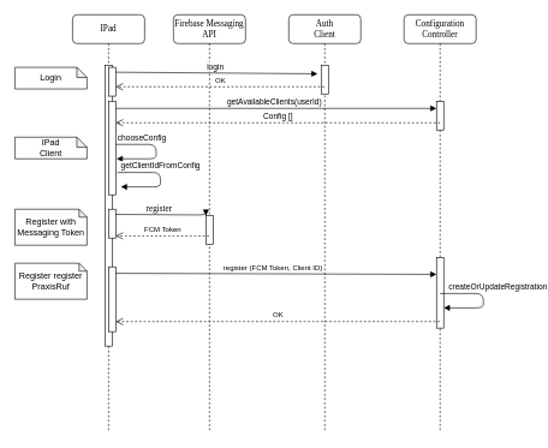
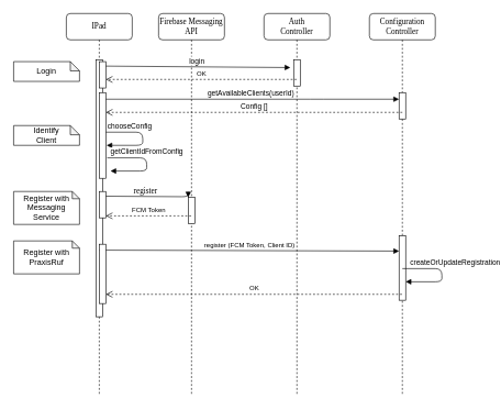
  <mxCell id="0" />
  <mxCell id="1" parent="0" />
  <mxCell id="2" value="Firebase Messaging API" style="shape=umlLifeline;perimeter=lifelinePerimeter;whiteSpace=wrap;html=1;container=1;collapsible=0;recursiveResize=0;outlineConnect=0;rounded=1;shadow=0;comic=0;labelBackgroundColor=none;strokeWidth=1;fontFamily=Verdana;fontSize=12;align=center;" parent="1" vertex="1"><mxGeometry x="240" y="20" width="100" height="580" as="geometry" /></mxCell>
  <mxCell id="3" value="" style="html=1;points=[];perimeter=orthogonalPerimeter;rounded=0;shadow=0;comic=0;labelBackgroundColor=none;strokeWidth=1;fontFamily=Verdana;fontSize=12;align=center;" parent="2" vertex="1"><mxGeometry x="45" y="279" width="10" height="40" as="geometry" /></mxCell>
- <mxCell id="4" value="Auth&lt;br&gt;Client" style="shape=umlLifeline;perimeter=lifelinePerimeter;whiteSpace=wrap;html=1;container=1;collapsible=0;recursiveResize=0;outlineConnect=0;rounded=1;shadow=0;comic=0;labelBackgroundColor=none;strokeWidth=1;fontFamily=Verdana;fontSize=12;align=center;" parent="1" vertex="1"><mxGeometry x="400" y="20" width="100" height="580" as="geometry" /></mxCell>
+ <mxCell id="4" value="Auth&lt;br&gt;Controller" style="shape=umlLifeline;perimeter=lifelinePerimeter;whiteSpace=wrap;html=1;container=1;collapsible=0;recursiveResize=0;outlineConnect=0;rounded=1;shadow=0;comic=0;labelBackgroundColor=none;strokeWidth=1;fontFamily=Verdana;fontSize=12;align=center;" parent="1" vertex="1"><mxGeometry x="400" y="20" width="100" height="580" as="geometry" /></mxCell>
  <mxCell id="5" value="" style="html=1;points=[];perimeter=orthogonalPerimeter;rounded=0;shadow=0;comic=0;labelBackgroundColor=none;strokeWidth=1;fontFamily=Verdana;fontSize=12;align=center;" parent="4" vertex="1"><mxGeometry x="45" y="70" width="10" height="40" as="geometry" /></mxCell>
  <mxCell id="6" value="IPad" style="shape=umlLifeline;perimeter=lifelinePerimeter;whiteSpace=wrap;html=1;container=1;collapsible=0;recursiveResize=0;outlineConnect=0;rounded=1;shadow=0;comic=0;labelBackgroundColor=none;strokeWidth=1;fontFamily=Verdana;fontSize=12;align=center;" parent="1" vertex="1"><mxGeometry x="100" y="20" width="100" height="580" as="geometry" /></mxCell>
  <mxCell id="7" value="" style="html=1;points=[];perimeter=orthogonalPerimeter;rounded=0;shadow=0;comic=0;labelBackgroundColor=none;strokeWidth=1;fontFamily=Verdana;fontSize=12;align=center;" parent="6" vertex="1"><mxGeometry x="45" y="70" width="10" height="390" as="geometry" /></mxCell>
  <mxCell id="8" value="&lt;font style=&quot;font-size: 10px&quot;&gt;register (FCM Token, Client ID)&lt;/font&gt;" style="html=1;verticalAlign=bottom;endArrow=block;entryX=0.005;entryY=0.239;entryDx=0;entryDy=0;entryPerimeter=0;" edge="1" parent="6" target="12"><mxGeometry width="80" relative="1" as="geometry"><mxPoint x="50" y="359" as="sourcePoint" /><mxPoint x="349.5" y="359" as="targetPoint" /></mxGeometry></mxCell>
  <mxCell id="9" value="register" style="html=1;verticalAlign=bottom;endArrow=block;entryX=0;entryY=0;labelBackgroundColor=none;fontFamily=Verdana;fontSize=12;edgeStyle=elbowEdgeStyle;elbow=vertical;" parent="1" target="3" edge="1"><mxGeometry relative="1" as="geometry"><mxPoint x="155" y="297.143" as="sourcePoint" /></mxGeometry></mxCell>
  <mxCell id="10" value="chooseConfig" style="html=1;verticalAlign=bottom;endArrow=block;" edge="1" parent="1"><mxGeometry x="-0.407" width="80" relative="1" as="geometry"><mxPoint x="156" y="200" as="sourcePoint" /><mxPoint x="161" y="220" as="targetPoint" /><Array as="points"><mxPoint x="216" y="200" /><mxPoint x="216" y="220" /></Array><mxPoint as="offset" /></mxGeometry></mxCell>
  <mxCell id="11" value="Configuration&lt;br&gt;Controller" style="shape=umlLifeline;perimeter=lifelinePerimeter;whiteSpace=wrap;html=1;container=1;collapsible=0;recursiveResize=0;outlineConnect=0;rounded=1;shadow=0;comic=0;labelBackgroundColor=none;strokeWidth=1;fontFamily=Verdana;fontSize=12;align=center;" vertex="1" parent="1"><mxGeometry x="560" y="20" width="100" height="580" as="geometry" /></mxCell>
  <mxCell id="12" value="" style="html=1;points=[];perimeter=orthogonalPerimeter;rounded=0;shadow=0;comic=0;labelBackgroundColor=none;strokeWidth=1;fontFamily=Verdana;fontSize=12;align=center;" vertex="1" parent="11"><mxGeometry x="45" y="337" width="10" height="98" as="geometry" /></mxCell>
  <mxCell id="13" value="createOrUpdateRegistration" style="html=1;verticalAlign=bottom;endArrow=block;" edge="1" parent="11" target="12"><mxGeometry x="-0.111" y="20" width="80" relative="1" as="geometry"><mxPoint x="50" y="387" as="sourcePoint" /><mxPoint x="110" y="427" as="targetPoint" /><Array as="points"><mxPoint x="110" y="387" /><mxPoint x="110" y="407" /></Array><mxPoint as="offset" /></mxGeometry></mxCell>
  <mxCell id="14" value="" style="html=1;points=[];perimeter=orthogonalPerimeter;rounded=0;shadow=0;comic=0;labelBackgroundColor=none;strokeWidth=1;fontFamily=Verdana;fontSize=12;align=center;" vertex="1" parent="11"><mxGeometry x="45" y="120" width="10" height="40" as="geometry" /></mxCell>
  <mxCell id="15" value="login" style="html=1;verticalAlign=bottom;endArrow=block;exitX=0.957;exitY=0.025;exitDx=0;exitDy=0;exitPerimeter=0;" edge="1" parent="1" source="7"><mxGeometry width="80" relative="1" as="geometry"><mxPoint x="160" y="100" as="sourcePoint" /><mxPoint x="440" y="102" as="targetPoint" /></mxGeometry></mxCell>
  <mxCell id="16" value="getAvailableClients(userId)" style="html=1;verticalAlign=bottom;endArrow=block;" edge="1" parent="1" target="14"><mxGeometry width="80" relative="1" as="geometry"><mxPoint x="154" y="150" as="sourcePoint" /><mxPoint x="609.5" y="124" as="targetPoint" /><Array as="points"><mxPoint x="480" y="150" /></Array></mxGeometry></mxCell>
  <mxCell id="17" value="&lt;font style=&quot;font-size: 10px&quot;&gt;OK&lt;/font&gt;" style="html=1;verticalAlign=bottom;endArrow=open;dashed=1;endSize=8;" edge="1" parent="1" source="4"><mxGeometry relative="1" as="geometry"><mxPoint x="420" y="120" as="sourcePoint" /><mxPoint x="160.004" y="120" as="targetPoint" /></mxGeometry></mxCell>
  <mxCell id="18" value="" style="html=1;points=[];perimeter=orthogonalPerimeter;rounded=0;shadow=0;comic=0;labelBackgroundColor=none;strokeWidth=1;fontFamily=Verdana;fontSize=12;align=center;" vertex="1" parent="1"><mxGeometry x="150" y="93" width="10" height="40" as="geometry" /></mxCell>
  <mxCell id="19" value="Login" style="shape=note;whiteSpace=wrap;html=1;backgroundOutline=1;darkOpacity=0.05;size=14;" vertex="1" parent="1"><mxGeometry x="20" y="93" width="100" height="30" as="geometry" /></mxCell>
  <mxCell id="20" value="" style="html=1;points=[];perimeter=orthogonalPerimeter;rounded=0;shadow=0;comic=0;labelBackgroundColor=none;strokeWidth=1;fontFamily=Verdana;fontSize=12;align=center;" vertex="1" parent="1"><mxGeometry x="150" y="140" width="10" height="130" as="geometry" /></mxCell>
  <mxCell id="21" value="Config []" style="html=1;verticalAlign=bottom;endArrow=open;dashed=1;endSize=8;" edge="1" parent="1" target="20"><mxGeometry relative="1" as="geometry"><mxPoint x="610" y="170" as="sourcePoint" /><mxPoint x="150.024" y="170" as="targetPoint" /></mxGeometry></mxCell>
  <mxCell id="22" value="getClientIdFromConfig" style="html=1;verticalAlign=bottom;endArrow=block;" edge="1" parent="1"><mxGeometry x="-0.111" width="80" relative="1" as="geometry"><mxPoint x="162" y="239" as="sourcePoint" /><mxPoint x="167" y="259" as="targetPoint" /><Array as="points"><mxPoint x="222" y="239" /><mxPoint x="222" y="259" /></Array><mxPoint as="offset" /></mxGeometry></mxCell>
- <mxCell id="23" value="IPad&lt;br&gt;Client" style="shape=note;whiteSpace=wrap;html=1;backgroundOutline=1;darkOpacity=0.05;size=14;" vertex="1" parent="1"><mxGeometry x="20" y="190" width="100" height="30" as="geometry" /></mxCell>
+ <mxCell id="23" value="Identify&lt;br&gt;Client" style="shape=note;whiteSpace=wrap;html=1;backgroundOutline=1;darkOpacity=0.05;size=14;" vertex="1" parent="1"><mxGeometry x="20" y="190" width="100" height="30" as="geometry" /></mxCell>
  <mxCell id="24" value="" style="html=1;points=[];perimeter=orthogonalPerimeter;rounded=0;shadow=0;comic=0;labelBackgroundColor=none;strokeWidth=1;fontFamily=Verdana;fontSize=12;align=center;" vertex="1" parent="1"><mxGeometry x="150" y="290" width="10" height="40" as="geometry" /></mxCell>
  <mxCell id="25" value="&lt;font style=&quot;font-size: 10px&quot;&gt;FCM Token&lt;/font&gt;" style="html=1;verticalAlign=bottom;endArrow=open;dashed=1;endSize=8;" edge="1" parent="1" target="24"><mxGeometry relative="1" as="geometry"><mxPoint x="289.5" y="327" as="sourcePoint" /><mxPoint x="150.024" y="327" as="targetPoint" /><Array as="points"><mxPoint x="270" y="327" /><mxPoint x="240" y="327" /></Array></mxGeometry></mxCell>
- <mxCell id="26" value="Register with Messaging Token" style="shape=note;whiteSpace=wrap;html=1;backgroundOutline=1;darkOpacity=0.05;size=11;" vertex="1" parent="1"><mxGeometry x="20" y="290" width="100" height="50" as="geometry" /></mxCell>
+ <mxCell id="26" value="Register with Messaging Service" style="shape=note;whiteSpace=wrap;html=1;backgroundOutline=1;darkOpacity=0.05;size=11;" vertex="1" parent="1"><mxGeometry x="20" y="290" width="100" height="50" as="geometry" /></mxCell>
  <mxCell id="27" value="" style="html=1;points=[];perimeter=orthogonalPerimeter;rounded=0;shadow=0;comic=0;labelBackgroundColor=none;strokeWidth=1;fontFamily=Verdana;fontSize=12;align=center;" vertex="1" parent="1"><mxGeometry x="150" y="370" width="10" height="90" as="geometry" /></mxCell>
- <mxCell id="28" value="Register register PraxisRuf" style="shape=note;whiteSpace=wrap;html=1;backgroundOutline=1;darkOpacity=0.05;size=11;" vertex="1" parent="1"><mxGeometry x="20" y="365" width="100" height="50" as="geometry" /></mxCell>
+ <mxCell id="28" value="Register with PraxisRuf" style="shape=note;whiteSpace=wrap;html=1;backgroundOutline=1;darkOpacity=0.05;size=11;" vertex="1" parent="1"><mxGeometry x="20" y="365" width="100" height="50" as="geometry" /></mxCell>
  <mxCell id="29" value="&lt;font style=&quot;font-size: 10px&quot;&gt;OK&lt;/font&gt;" style="html=1;verticalAlign=bottom;endArrow=open;dashed=1;endSize=8;" edge="1" parent="1"><mxGeometry relative="1" as="geometry"><mxPoint x="609.5" y="446" as="sourcePoint" /><mxPoint x="160" y="446" as="targetPoint" /></mxGeometry></mxCell>
